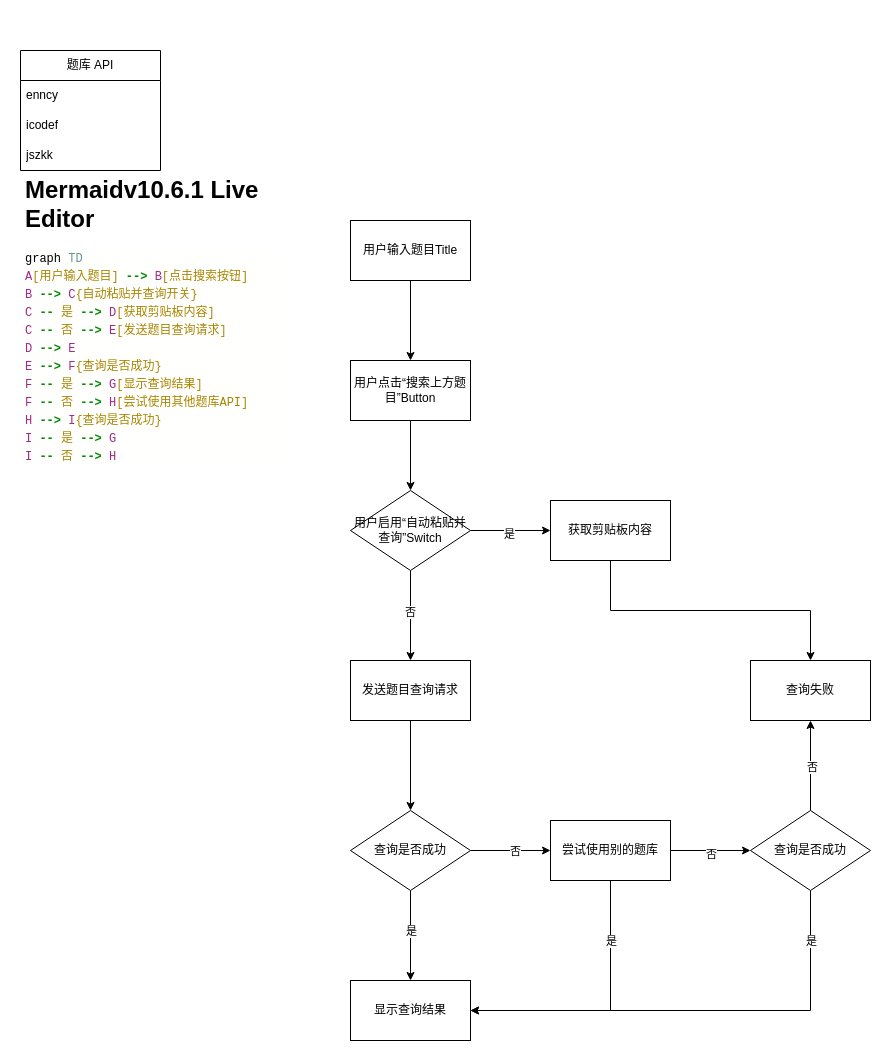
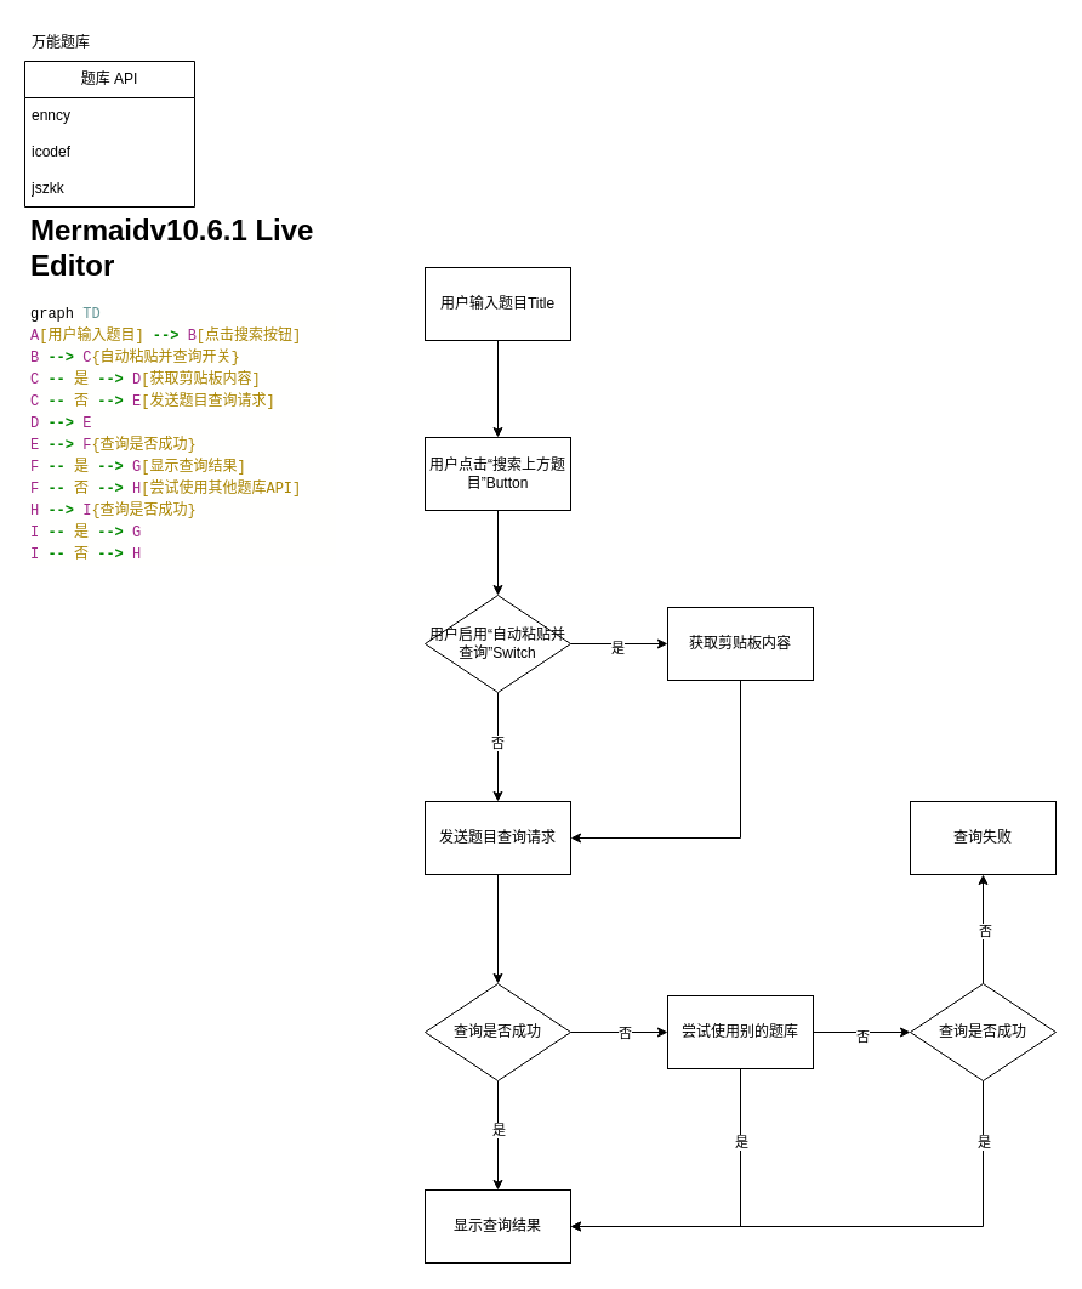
  <mxCell id="0" />
  <mxCell id="1" parent="0" />
+ <mxCell id="2" value="万能题库" style="text;html=1;strokeColor=none;fillColor=none;align=center;verticalAlign=middle;whiteSpace=wrap;rounded=0;" vertex="1" parent="1"><mxGeometry width="60" height="30" as="geometry" x="20" y="20" /></mxCell>
  <mxCell id="3" value="题库 API" style="swimlane;fontStyle=0;childLayout=stackLayout;horizontal=1;startSize=30;horizontalStack=0;resizeParent=1;resizeParentMax=0;resizeLast=0;collapsible=1;marginBottom=0;whiteSpace=wrap;html=1;" vertex="1" parent="1"><mxGeometry y="50" width="140" height="120" as="geometry" x="20"><mxRectangle y="30" width="90" height="30" as="alternateBounds" /></mxGeometry></mxCell>
  <mxCell id="4" value="enncy" style="text;strokeColor=none;fillColor=none;align=left;verticalAlign=middle;spacingLeft=4;spacingRight=4;overflow=hidden;points=[[0,0.5],[1,0.5]];portConstraint=eastwest;rotatable=0;whiteSpace=wrap;html=1;" vertex="1" parent="3"><mxGeometry y="30" width="140" height="30" as="geometry" /></mxCell>
  <mxCell id="5" value="icodef" style="text;strokeColor=none;fillColor=none;align=left;verticalAlign=middle;spacingLeft=4;spacingRight=4;overflow=hidden;points=[[0,0.5],[1,0.5]];portConstraint=eastwest;rotatable=0;whiteSpace=wrap;html=1;" vertex="1" parent="3"><mxGeometry y="60" width="140" height="30" as="geometry" /></mxCell>
  <mxCell id="6" value="jszkk" style="text;strokeColor=none;fillColor=none;align=left;verticalAlign=middle;spacingLeft=4;spacingRight=4;overflow=hidden;points=[[0,0.5],[1,0.5]];portConstraint=eastwest;rotatable=0;whiteSpace=wrap;html=1;" vertex="1" parent="3"><mxGeometry y="90" width="140" height="30" as="geometry" /></mxCell>
  <mxCell id="7" value="" style="edgeStyle=orthogonalEdgeStyle;rounded=0;orthogonalLoop=1;jettySize=auto;html=1;" edge="1" parent="1" source="8" target="10"><mxGeometry relative="1" as="geometry" /></mxCell>
  <mxCell id="8" value="用户输入题目Title" style="whiteSpace=wrap;html=1;" vertex="1" parent="1"><mxGeometry x="350" y="220" width="120" height="60" as="geometry" /></mxCell>
  <mxCell id="9" value="" style="edgeStyle=orthogonalEdgeStyle;rounded=0;orthogonalLoop=1;jettySize=auto;html=1;" edge="1" parent="1" source="10" target="15"><mxGeometry relative="1" as="geometry" /></mxCell>
  <mxCell id="10" value="用户点击“搜索上方题目”Button" style="whiteSpace=wrap;html=1;" vertex="1" parent="1"><mxGeometry x="350" y="360" width="120" height="60" as="geometry" /></mxCell>
  <mxCell id="11" value="" style="edgeStyle=orthogonalEdgeStyle;rounded=0;orthogonalLoop=1;jettySize=auto;html=1;" edge="1" parent="1" source="15" target="17"><mxGeometry relative="1" as="geometry" /></mxCell>
  <mxCell id="12" value="否" style="edgeLabel;html=1;align=center;verticalAlign=middle;resizable=0;points=[];" vertex="1" connectable="0" parent="11"><mxGeometry x="-0.093" y="-1" relative="1" as="geometry"><mxPoint as="offset" /></mxGeometry></mxCell>
  <mxCell id="13" value="" style="edgeStyle=orthogonalEdgeStyle;rounded=0;orthogonalLoop=1;jettySize=auto;html=1;" edge="1" parent="1" source="15" target="19"><mxGeometry relative="1" as="geometry" /></mxCell>
  <mxCell id="14" value="是" style="edgeLabel;html=1;align=center;verticalAlign=middle;resizable=0;points=[];" vertex="1" connectable="0" parent="13"><mxGeometry x="-0.04" y="-3" relative="1" as="geometry"><mxPoint as="offset" /></mxGeometry></mxCell>
  <mxCell id="15" value="用户启用“自动粘贴并查询”Switch" style="rhombus;whiteSpace=wrap;html=1;" vertex="1" parent="1"><mxGeometry x="350" y="490" width="120" height="80" as="geometry" /></mxCell>
  <mxCell id="16" style="edgeStyle=orthogonalEdgeStyle;rounded=0;orthogonalLoop=1;jettySize=auto;html=1;entryX=0.5;entryY=0;entryDx=0;entryDy=0;" edge="1" parent="1" source="17" target="25"><mxGeometry relative="1" as="geometry" /></mxCell>
  <mxCell id="17" value="发送题目查询请求" style="whiteSpace=wrap;html=1;" vertex="1" parent="1"><mxGeometry x="350" y="660" width="120" height="60" as="geometry" /></mxCell>
- <mxCell id="18" style="edgeStyle=orthogonalEdgeStyle;rounded=0;orthogonalLoop=1;jettySize=auto;html=1;exitX=0.5;exitY=1;exitDx=0;exitDy=0;" edge="1" parent="1" source="19" target="37"><mxGeometry relative="1" as="geometry" /></mxCell>
+ <mxCell id="18" style="edgeStyle=orthogonalEdgeStyle;rounded=0;orthogonalLoop=1;jettySize=auto;html=1;entryX=1;entryY=0.5;entryDx=0;entryDy=0;exitX=0.5;exitY=1;exitDx=0;exitDy=0;" edge="1" parent="1" source="19" target="17"><mxGeometry relative="1" as="geometry" /></mxCell>
  <mxCell id="19" value="获取剪贴板内容" style="whiteSpace=wrap;html=1;" vertex="1" parent="1"><mxGeometry x="550" y="500" width="120" height="60" as="geometry" /></mxCell>
  <mxCell id="20" value="&lt;h1&gt;Mermaidv10.6.1 Live Editor&lt;/h1&gt;&lt;div style=&quot;background-color: rgb(255, 255, 254); font-family: Menlo, Monaco, &amp;quot;Courier New&amp;quot;, monospace; line-height: 18px;&quot;&gt;&lt;div&gt;graph &lt;span style=&quot;color: rgb(100, 150, 150);&quot;&gt;TD&lt;/span&gt;&lt;/div&gt;&lt;div&gt;&lt;span style=&quot;color: rgb(162, 40, 137);&quot;&gt;A&lt;/span&gt;&lt;span style=&quot;color: rgb(170, 133, 0);&quot;&gt;[用户输入题目]&lt;/span&gt; &lt;span style=&quot;color: rgb(0, 136, 0); font-weight: bold;&quot;&gt;--&amp;gt;&lt;/span&gt; &lt;span style=&quot;color: rgb(162, 40, 137);&quot;&gt;B&lt;/span&gt;&lt;span style=&quot;color: rgb(170, 133, 0);&quot;&gt;[点击搜索按钮]&lt;/span&gt;&lt;/div&gt;&lt;div&gt;&lt;span style=&quot;color: rgb(162, 40, 137);&quot;&gt;B&lt;/span&gt; &lt;span style=&quot;color: rgb(0, 136, 0); font-weight: bold;&quot;&gt;--&amp;gt;&lt;/span&gt; &lt;span style=&quot;color: rgb(162, 40, 137);&quot;&gt;C&lt;/span&gt;&lt;span style=&quot;color: rgb(170, 133, 0);&quot;&gt;{自动粘贴并查询开关}&lt;/span&gt;&lt;/div&gt;&lt;div&gt;&lt;span style=&quot;color: rgb(162, 40, 137);&quot;&gt;C&lt;/span&gt; &lt;span style=&quot;color: rgb(0, 136, 0); font-weight: bold;&quot;&gt;--&lt;/span&gt;&lt;span style=&quot;color: rgb(170, 133, 0);&quot;&gt; 是 &lt;/span&gt;&lt;span style=&quot;color: rgb(0, 136, 0); font-weight: bold;&quot;&gt;--&amp;gt;&lt;/span&gt; &lt;span style=&quot;color: rgb(162, 40, 137);&quot;&gt;D&lt;/span&gt;&lt;span style=&quot;color: rgb(170, 133, 0);&quot;&gt;[获取剪贴板内容]&lt;/span&gt;&lt;/div&gt;&lt;div&gt;&lt;span style=&quot;color: rgb(162, 40, 137);&quot;&gt;C&lt;/span&gt; &lt;span style=&quot;color: rgb(0, 136, 0); font-weight: bold;&quot;&gt;--&lt;/span&gt;&lt;span style=&quot;color: rgb(170, 133, 0);&quot;&gt; 否 &lt;/span&gt;&lt;span style=&quot;color: rgb(0, 136, 0); font-weight: bold;&quot;&gt;--&amp;gt;&lt;/span&gt; &lt;span style=&quot;color: rgb(162, 40, 137);&quot;&gt;E&lt;/span&gt;&lt;span style=&quot;color: rgb(170, 133, 0);&quot;&gt;[发送题目查询请求]&lt;/span&gt;&lt;/div&gt;&lt;div&gt;&lt;span style=&quot;color: rgb(162, 40, 137);&quot;&gt;D&lt;/span&gt; &lt;span style=&quot;color: rgb(0, 136, 0); font-weight: bold;&quot;&gt;--&amp;gt;&lt;/span&gt; &lt;span style=&quot;color: rgb(162, 40, 137);&quot;&gt;E&lt;/span&gt;&lt;/div&gt;&lt;div&gt;&lt;span style=&quot;color: rgb(162, 40, 137);&quot;&gt;E&lt;/span&gt; &lt;span style=&quot;color: rgb(0, 136, 0); font-weight: bold;&quot;&gt;--&amp;gt;&lt;/span&gt; &lt;span style=&quot;color: rgb(162, 40, 137);&quot;&gt;F&lt;/span&gt;&lt;span style=&quot;color: rgb(170, 133, 0);&quot;&gt;{查询是否成功}&lt;/span&gt;&lt;/div&gt;&lt;div&gt;&lt;span style=&quot;color: rgb(162, 40, 137);&quot;&gt;F&lt;/span&gt; &lt;span style=&quot;color: rgb(0, 136, 0); font-weight: bold;&quot;&gt;--&lt;/span&gt;&lt;span style=&quot;color: rgb(170, 133, 0);&quot;&gt; 是 &lt;/span&gt;&lt;span style=&quot;color: rgb(0, 136, 0); font-weight: bold;&quot;&gt;--&amp;gt;&lt;/span&gt; &lt;span style=&quot;color: rgb(162, 40, 137);&quot;&gt;G&lt;/span&gt;&lt;span style=&quot;color: rgb(170, 133, 0);&quot;&gt;[显示查询结果]&lt;/span&gt;&lt;/div&gt;&lt;div&gt;&lt;span style=&quot;color: rgb(162, 40, 137);&quot;&gt;F&lt;/span&gt; &lt;span style=&quot;color: rgb(0, 136, 0); font-weight: bold;&quot;&gt;--&lt;/span&gt;&lt;span style=&quot;color: rgb(170, 133, 0);&quot;&gt; 否 &lt;/span&gt;&lt;span style=&quot;color: rgb(0, 136, 0); font-weight: bold;&quot;&gt;--&amp;gt;&lt;/span&gt; &lt;span style=&quot;color: rgb(162, 40, 137);&quot;&gt;H&lt;/span&gt;&lt;span style=&quot;color: rgb(170, 133, 0);&quot;&gt;[尝试使用其他题库API]&lt;/span&gt;&lt;/div&gt;&lt;div&gt;&lt;span style=&quot;color: rgb(162, 40, 137);&quot;&gt;H&lt;/span&gt; &lt;span style=&quot;color: rgb(0, 136, 0); font-weight: bold;&quot;&gt;--&amp;gt;&lt;/span&gt; &lt;span style=&quot;color: rgb(162, 40, 137);&quot;&gt;I&lt;/span&gt;&lt;span style=&quot;color: rgb(170, 133, 0);&quot;&gt;{查询是否成功}&lt;/span&gt;&lt;/div&gt;&lt;div&gt;&lt;span style=&quot;color: rgb(162, 40, 137);&quot;&gt;I&lt;/span&gt; &lt;span style=&quot;color: rgb(0, 136, 0); font-weight: bold;&quot;&gt;--&lt;/span&gt;&lt;span style=&quot;color: rgb(170, 133, 0);&quot;&gt; 是 &lt;/span&gt;&lt;span style=&quot;color: rgb(0, 136, 0); font-weight: bold;&quot;&gt;--&amp;gt;&lt;/span&gt; &lt;span style=&quot;color: rgb(162, 40, 137);&quot;&gt;G&lt;/span&gt;&lt;/div&gt;&lt;div&gt;&lt;span style=&quot;color: rgb(162, 40, 137);&quot;&gt;I&lt;/span&gt; &lt;span style=&quot;color: rgb(0, 136, 0); font-weight: bold;&quot;&gt;--&lt;/span&gt;&lt;span style=&quot;color: rgb(170, 133, 0);&quot;&gt; 否 &lt;/span&gt;&lt;span style=&quot;color: rgb(0, 136, 0); font-weight: bold;&quot;&gt;--&amp;gt;&lt;/span&gt; &lt;span style=&quot;color: rgb(162, 40, 137);&quot;&gt;H&lt;/span&gt;&lt;/div&gt;&lt;/div&gt;" style="text;html=1;strokeColor=none;fillColor=none;spacing=5;spacingTop=-20;whiteSpace=wrap;overflow=hidden;rounded=0;" vertex="1" parent="1"><mxGeometry y="170" width="260" height="300" as="geometry" x="20" /></mxCell>
  <mxCell id="21" value="" style="edgeStyle=orthogonalEdgeStyle;rounded=0;orthogonalLoop=1;jettySize=auto;html=1;" edge="1" parent="1" source="25" target="26"><mxGeometry relative="1" as="geometry" /></mxCell>
  <mxCell id="22" value="是" style="edgeLabel;html=1;align=center;verticalAlign=middle;resizable=0;points=[];" vertex="1" connectable="0" parent="21"><mxGeometry x="-0.121" relative="1" as="geometry"><mxPoint as="offset" /></mxGeometry></mxCell>
  <mxCell id="23" value="" style="edgeStyle=orthogonalEdgeStyle;rounded=0;orthogonalLoop=1;jettySize=auto;html=1;" edge="1" parent="1" source="25" target="31"><mxGeometry relative="1" as="geometry" /></mxCell>
  <mxCell id="24" value="否" style="edgeLabel;html=1;align=center;verticalAlign=middle;resizable=0;points=[];" vertex="1" connectable="0" parent="23"><mxGeometry x="0.092" relative="1" as="geometry"><mxPoint as="offset" /></mxGeometry></mxCell>
  <mxCell id="25" value="查询是否成功" style="rhombus;whiteSpace=wrap;html=1;" vertex="1" parent="1"><mxGeometry x="350" y="810" width="120" height="80" as="geometry" /></mxCell>
  <mxCell id="26" value="显示查询结果" style="whiteSpace=wrap;html=1;" vertex="1" parent="1"><mxGeometry x="350" y="980" width="120" height="60" as="geometry" /></mxCell>
  <mxCell id="27" style="edgeStyle=orthogonalEdgeStyle;rounded=0;orthogonalLoop=1;jettySize=auto;html=1;entryX=0;entryY=0.5;entryDx=0;entryDy=0;" edge="1" parent="1" source="31" target="36"><mxGeometry relative="1" as="geometry" /></mxCell>
  <mxCell id="28" value="否" style="edgeLabel;html=1;align=center;verticalAlign=middle;resizable=0;points=[];" vertex="1" connectable="0" parent="27"><mxGeometry x="-0.006" y="-3" relative="1" as="geometry"><mxPoint as="offset" /></mxGeometry></mxCell>
  <mxCell id="29" style="edgeStyle=orthogonalEdgeStyle;rounded=0;orthogonalLoop=1;jettySize=auto;html=1;entryX=1;entryY=0.5;entryDx=0;entryDy=0;exitX=0.5;exitY=1;exitDx=0;exitDy=0;" edge="1" parent="1" source="31" target="26"><mxGeometry relative="1" as="geometry" /></mxCell>
  <mxCell id="30" value="是" style="edgeLabel;html=1;align=center;verticalAlign=middle;resizable=0;points=[];" vertex="1" connectable="0" parent="29"><mxGeometry x="-0.588" y="3" relative="1" as="geometry"><mxPoint x="-3" y="4" as="offset" /></mxGeometry></mxCell>
  <mxCell id="31" value="尝试使用别的题库" style="whiteSpace=wrap;html=1;" vertex="1" parent="1"><mxGeometry x="550" y="820" width="120" height="60" as="geometry" /></mxCell>
  <mxCell id="32" style="edgeStyle=orthogonalEdgeStyle;rounded=0;orthogonalLoop=1;jettySize=auto;html=1;entryX=1;entryY=0.5;entryDx=0;entryDy=0;exitX=0.5;exitY=1;exitDx=0;exitDy=0;" edge="1" parent="1" source="36" target="26"><mxGeometry relative="1" as="geometry" /></mxCell>
  <mxCell id="33" value="是" style="edgeLabel;html=1;align=center;verticalAlign=middle;resizable=0;points=[];" vertex="1" connectable="0" parent="32"><mxGeometry x="-0.884" y="-2" relative="1" as="geometry"><mxPoint x="2" y="23" as="offset" /></mxGeometry></mxCell>
  <mxCell id="34" value="" style="edgeStyle=orthogonalEdgeStyle;rounded=0;orthogonalLoop=1;jettySize=auto;html=1;" edge="1" parent="1" source="36" target="37"><mxGeometry relative="1" as="geometry" /></mxCell>
  <mxCell id="35" value="否" style="edgeLabel;html=1;align=center;verticalAlign=middle;resizable=0;points=[];" vertex="1" connectable="0" parent="34"><mxGeometry x="-0.027" y="-1" relative="1" as="geometry"><mxPoint as="offset" /></mxGeometry></mxCell>
  <mxCell id="36" value="查询是否成功" style="rhombus;whiteSpace=wrap;html=1;" vertex="1" parent="1"><mxGeometry x="750" y="810" width="120" height="80" as="geometry" /></mxCell>
  <mxCell id="37" value="查询失败" style="whiteSpace=wrap;html=1;" vertex="1" parent="1"><mxGeometry x="750" y="660" width="120" height="60" as="geometry" /></mxCell>
